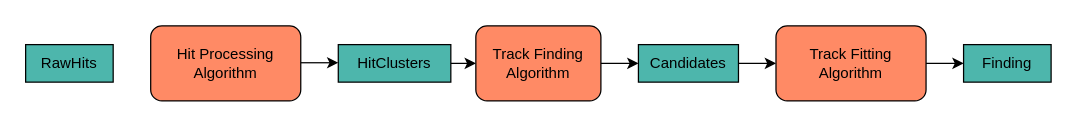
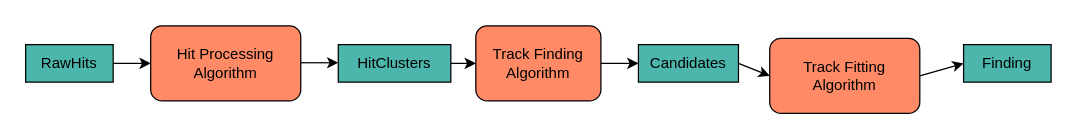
  <mxCell id="0" />
  <mxCell id="1" parent="0" />
  <mxCell id="2" value="RawHits" style="rounded=0;whiteSpace=wrap;html=1;fillColor=#4DB6AC;" vertex="1" parent="1"><mxGeometry x="20" y="35" width="70" height="30" as="geometry" /></mxCell>
  <mxCell id="3" value="Hit Processing Algorithm" style="rounded=1;whiteSpace=wrap;html=1;fillColor=#FF8A65;" vertex="1" parent="1"><mxGeometry x="120" y="20" width="120" height="60" as="geometry" /></mxCell>
  <mxCell id="4" value="HitClusters" style="rounded=0;whiteSpace=wrap;html=1;fillColor=#4DB6AC;" vertex="1" parent="1"><mxGeometry x="270" y="35" width="90" height="30" as="geometry" /></mxCell>
  <mxCell id="5" value="Track Finding&lt;div&gt;Algorithm&lt;/div&gt;" style="rounded=1;whiteSpace=wrap;html=1;fillColor=#FF8A65;" vertex="1" parent="1"><mxGeometry x="380" y="20" width="100" height="60" as="geometry" /></mxCell>
  <mxCell id="6" value="Candidates" style="rounded=0;whiteSpace=wrap;html=1;fillColor=#4DB6AC;" vertex="1" parent="1"><mxGeometry x="510" y="35" width="80" height="30" as="geometry" /></mxCell>
- <mxCell id="7" value="Track Fitting&lt;div&gt;Algorithm&lt;/div&gt;" style="rounded=1;whiteSpace=wrap;html=1;fillColor=#FF8A65;" vertex="1" parent="1"><mxGeometry x="620" y="20" width="120" height="60" as="geometry" /></mxCell>
+ <mxCell id="7" value="Track Fitting&lt;div&gt;Algorithm&lt;/div&gt;" style="rounded=1;whiteSpace=wrap;html=1;fillColor=#FF8A65;" vertex="1" parent="1"><mxGeometry x="615" y="30" width="120" height="60" as="geometry" /></mxCell>
  <mxCell id="8" value="Finding" style="rounded=0;whiteSpace=wrap;html=1;fillColor=#4DB6AC;" vertex="1" parent="1"><mxGeometry x="770" y="35" width="70" height="30" as="geometry" /></mxCell>
+ <mxCell id="9" value="" style="endArrow=classic;html=1;rounded=0;exitX=1;exitY=0.5;exitDx=0;exitDy=0;entryX=0;entryY=0.5;entryDx=0;entryDy=0;" edge="1" parent="1" source="2" target="3"><mxGeometry width="50" height="50" relative="1" as="geometry"><mxPoint x="410" y="425" as="sourcePoint" /><mxPoint x="460" y="375" as="targetPoint" /></mxGeometry></mxCell>
  <mxCell id="10" value="" style="endArrow=classic;html=1;rounded=0;exitX=1;exitY=0.5;exitDx=0;exitDy=0;entryX=0;entryY=0.5;entryDx=0;entryDy=0;" edge="1" parent="1"><mxGeometry width="50" height="50" relative="1" as="geometry"><mxPoint x="240" y="49.5" as="sourcePoint" /><mxPoint x="270" y="49.5" as="targetPoint" /></mxGeometry></mxCell>
  <mxCell id="11" value="" style="endArrow=classic;html=1;rounded=0;exitX=1;exitY=0.5;exitDx=0;exitDy=0;entryX=0;entryY=0.5;entryDx=0;entryDy=0;" edge="1" parent="1" source="4" target="5"><mxGeometry width="50" height="50" relative="1" as="geometry"><mxPoint x="250" y="59.5" as="sourcePoint" /><mxPoint x="280" y="59.5" as="targetPoint" /></mxGeometry></mxCell>
  <mxCell id="12" value="" style="endArrow=classic;html=1;rounded=0;exitX=1;exitY=0.5;exitDx=0;exitDy=0;entryX=0;entryY=0.5;entryDx=0;entryDy=0;" edge="1" parent="1" source="5" target="6"><mxGeometry width="50" height="50" relative="1" as="geometry"><mxPoint x="260" y="69.5" as="sourcePoint" /><mxPoint x="290" y="69.5" as="targetPoint" /></mxGeometry></mxCell>
  <mxCell id="13" value="" style="endArrow=classic;html=1;rounded=0;exitX=1;exitY=0.5;exitDx=0;exitDy=0;entryX=0;entryY=0.5;entryDx=0;entryDy=0;" edge="1" parent="1" source="6" target="7"><mxGeometry width="50" height="50" relative="1" as="geometry"><mxPoint x="270" y="79.5" as="sourcePoint" /><mxPoint x="300" y="79.5" as="targetPoint" /></mxGeometry></mxCell>
  <mxCell id="14" value="" style="endArrow=classic;html=1;rounded=0;exitX=1;exitY=0.5;exitDx=0;exitDy=0;entryX=0;entryY=0.5;entryDx=0;entryDy=0;" edge="1" parent="1" source="7" target="8"><mxGeometry width="50" height="50" relative="1" as="geometry"><mxPoint x="280" y="89.5" as="sourcePoint" /><mxPoint x="310" y="89.5" as="targetPoint" /></mxGeometry></mxCell>
